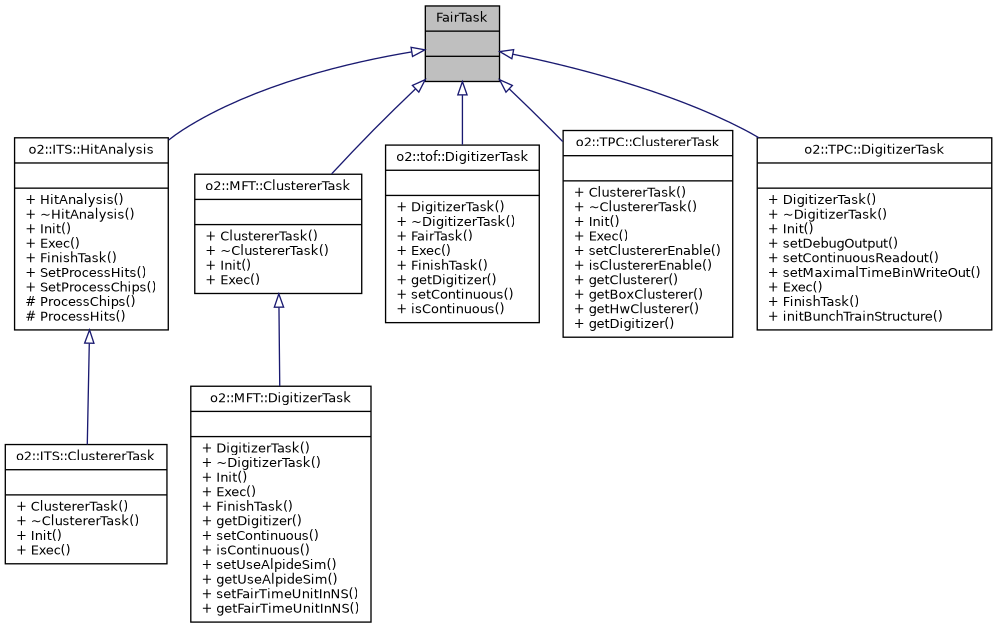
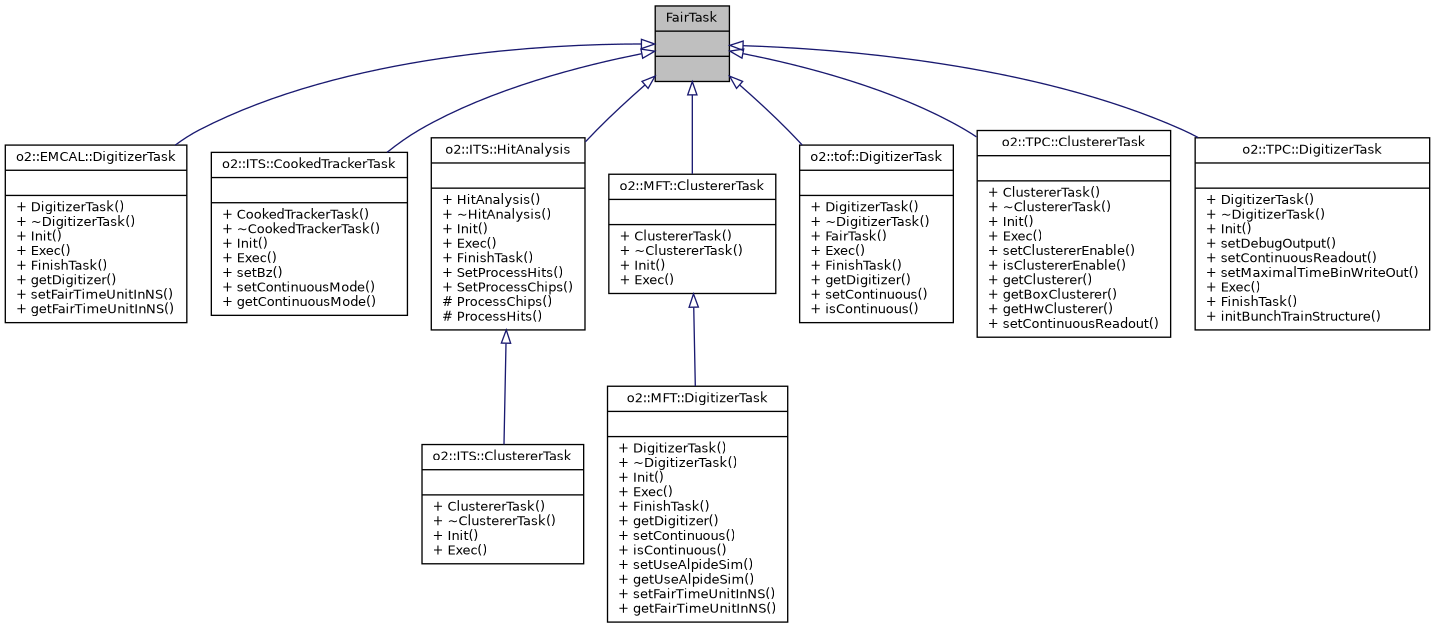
  digraph {
    node [color=black fontname=Helvetica fontsize=10 shape=record]
    edge [arrowtail=onormal color=midnightblue dir=back fontname=Helvetica fontsize=10 labelfontname=Helvetica labelfontsize=10 style=solid]
    n1 [fillcolor=grey75 fontcolor=black height=0.2 label="{FairTask\n||}" style=filled width=0.4]
+   n2 [height=0.2 label="{o2::EMCAL::DigitizerTask\n||+ DigitizerTask()\l+ ~DigitizerTask()\l+ Init()\l+ Exec()\l+ FinishTask()\l+ getDigitizer()\l+ setFairTimeUnitInNS()\l+ getFairTimeUnitInNS()\l}" width=0.4]
+   n3 [height=0.2 label="{o2::ITS::CookedTrackerTask\n||+ CookedTrackerTask()\l+ ~CookedTrackerTask()\l+ Init()\l+ Exec()\l+ setBz()\l+ setContinuousMode()\l+ getContinuousMode()\l}" width=0.4]
    n4 [height=0.2 label="{o2::ITS::HitAnalysis\n||+ HitAnalysis()\l+ ~HitAnalysis()\l+ Init()\l+ Exec()\l+ FinishTask()\l+ SetProcessHits()\l+ SetProcessChips()\l# ProcessChips()\l# ProcessHits()\l}" width=0.4]
    n5 [height=0.2 label="{o2::MFT::ClustererTask\n||+ ClustererTask()\l+ ~ClustererTask()\l+ Init()\l+ Exec()\l}" width=0.4]
    n6 [height=0.2 label="{o2::tof::DigitizerTask\n||+ DigitizerTask()\l+ ~DigitizerTask()\l+ FairTask()\l+ Exec()\l+ FinishTask()\l+ getDigitizer()\l+ setContinuous()\l+ isContinuous()\l}" width=0.4]
-   n7 [height=0.2 label="{o2::TPC::ClustererTask\n||+ ClustererTask()\l+ ~ClustererTask()\l+ Init()\l+ Exec()\l+ setClustererEnable()\l+ isClustererEnable()\l+ getClusterer()\l+ getBoxClusterer()\l+ getHwClusterer()\l+ getDigitizer()\l}" width=0.4]
+   n7 [height=0.2 label="{o2::TPC::ClustererTask\n||+ ClustererTask()\l+ ~ClustererTask()\l+ Init()\l+ Exec()\l+ setClustererEnable()\l+ isClustererEnable()\l+ getClusterer()\l+ getBoxClusterer()\l+ getHwClusterer()\l+ setContinuousReadout()\l}" width=0.4]
    n8 [height=0.2 label="{o2::TPC::DigitizerTask\n||+ DigitizerTask()\l+ ~DigitizerTask()\l+ Init()\l+ setDebugOutput()\l+ setContinuousReadout()\l+ setMaximalTimeBinWriteOut()\l+ Exec()\l+ FinishTask()\l+ initBunchTrainStructure()\l}" width=0.4]
    n9 [height=0.2 label="{o2::ITS::ClustererTask\n||+ ClustererTask()\l+ ~ClustererTask()\l+ Init()\l+ Exec()\l}" width=0.4]
    n10 [height=0.2 label="{o2::MFT::DigitizerTask\n||+ DigitizerTask()\l+ ~DigitizerTask()\l+ Init()\l+ Exec()\l+ FinishTask()\l+ getDigitizer()\l+ setContinuous()\l+ isContinuous()\l+ setUseAlpideSim()\l+ getUseAlpideSim()\l+ setFairTimeUnitInNS()\l+ getFairTimeUnitInNS()\l}" width=0.4]
+   n1 -> n2
+   n1 -> n3
    n1 -> n4
    n1 -> n5
    n1 -> n6
    n1 -> n7
    n1 -> n8
    n4 -> n9
    n5 -> n10
  }
